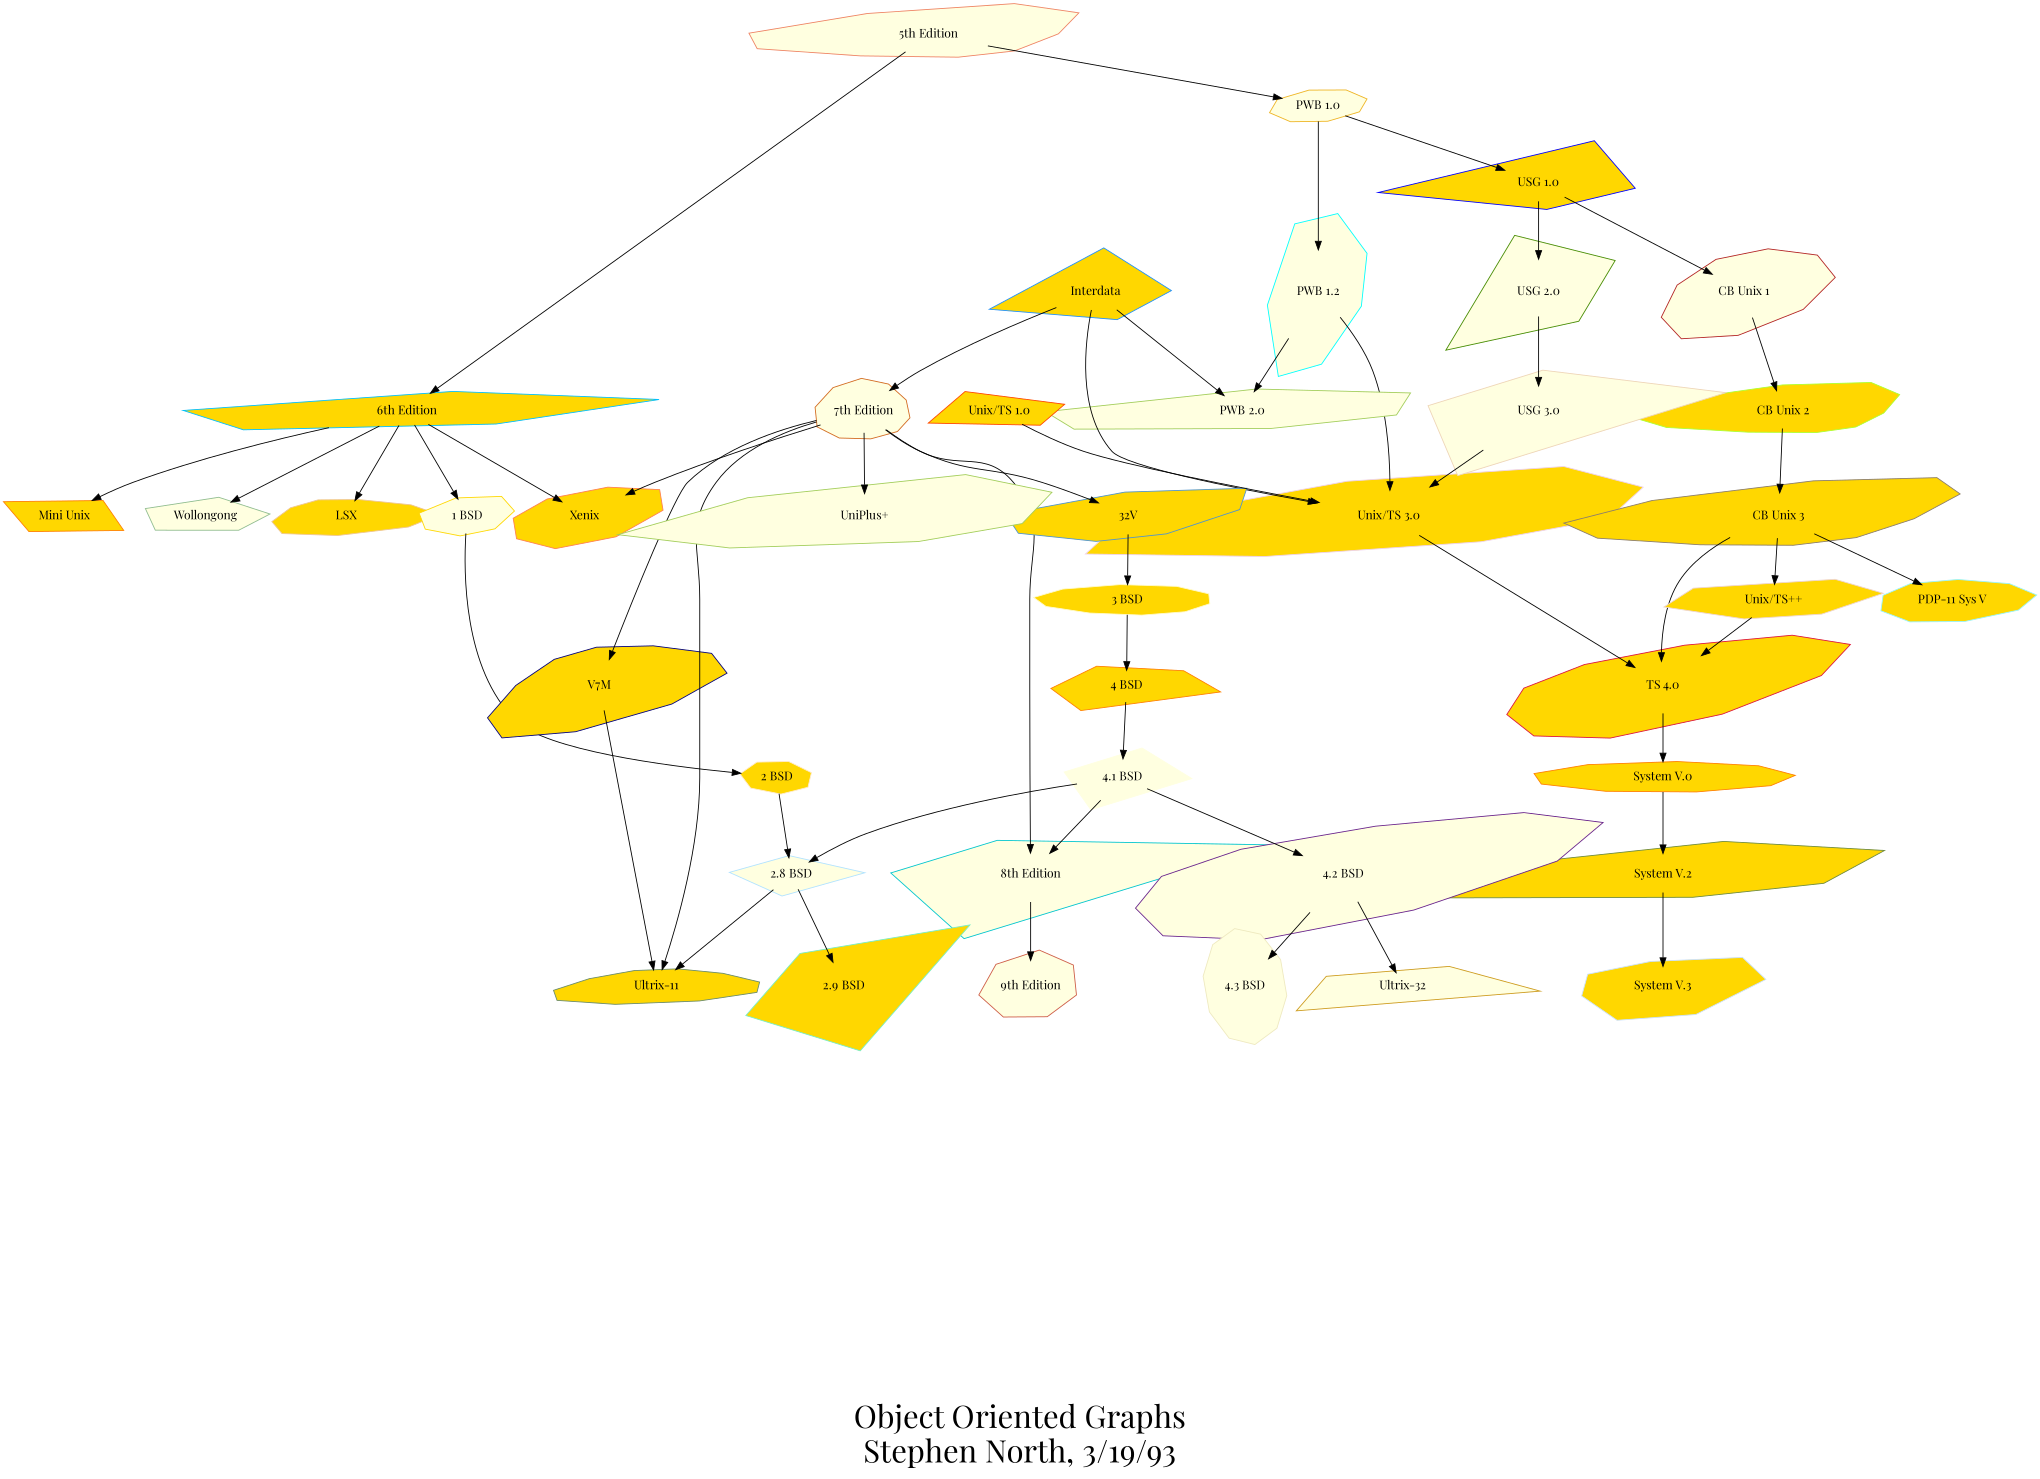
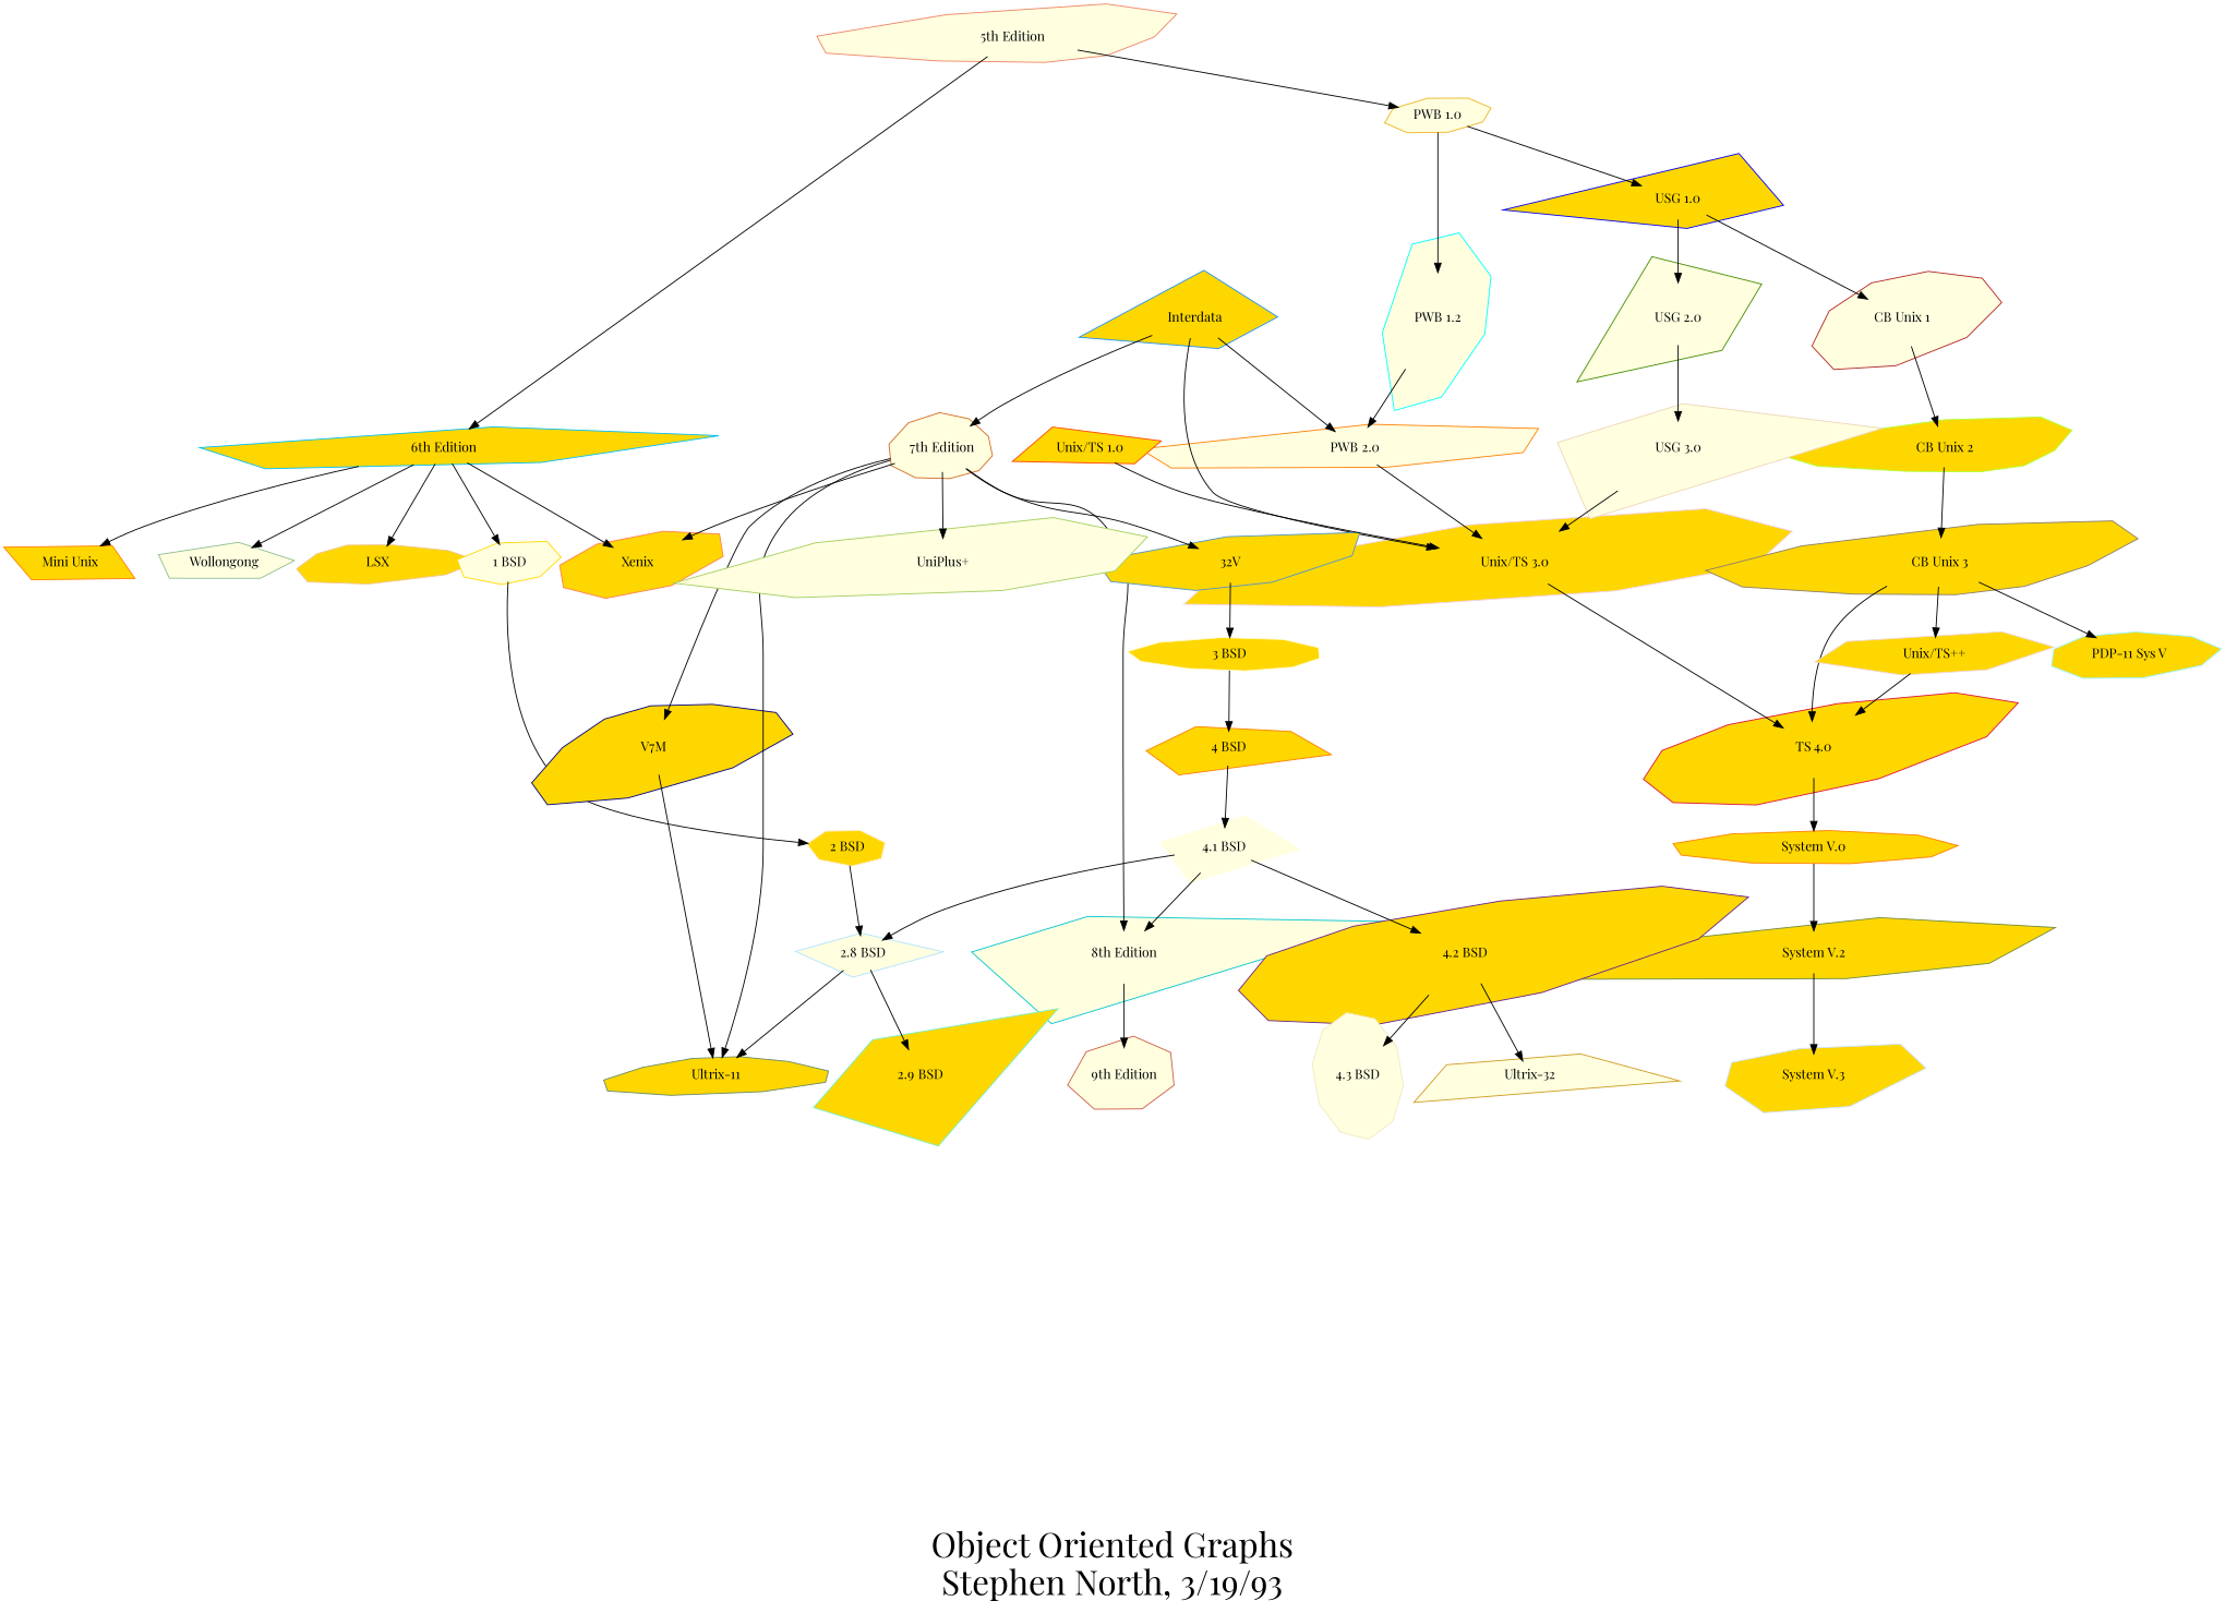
  digraph {
    fontname="Playfair Display"
    fontsize=36
    label="\n\n\n\nObject Oriented Graphs\nStephen North, 3/19/93"
    rankdir=TB
    node [color=darkorange1 fillcolor=gold fontname="Playfair Display" orientation=50 shape=polygon sides=4 style=filled]
    edge [fontname="Playfair Display"]
    "5th Edition" [color=salmon2 distortion=0.936354 fillcolor=lightyellow height=0.62845 orientation=28 sides=9 skew=-0.126818 width=2.4513]
    "6th Edition" [color=deepskyblue distortion=0.238792 height=0.53832 orientation=11 sides=5 skew=0.995935 width=3.0296]
    "PWB 1.0" [color=goldenrod2 distortion=0.019636 fillcolor=lightyellow height=0.5066 orientation=79 sides=8 skew=-0.440424 width=1.4853]
    LSX [color=burlywood2 distortion=-0.698271 height=0.53598 orientation=22 sides=9 skew=-0.195492 width=1.2854]
    "1 BSD" [color=gold1 distortion=0.265084 fillcolor=lightyellow height=0.54133 orientation=26 sides=7 skew=0.403659 width=1.2966]
    "Mini Unix" [distortion=0.039386 height=0.5 orientation=2 skew=-0.461120 width=1.8383]
    Wollongong [color=darkseagreen distortion=0.228564 fillcolor=lightyellow height=0.5333 orientation=63 sides=5 skew=-0.062846 width=2.0754]
    Xenix [color=coral distortion=-0.337997 height=0.63729 orientation=52 sides=8 skew=-0.760726 width=1.3725]
    "PWB 1.2" [color=cyan distortion=0.640971 fillcolor=lightyellow height=0.88033 orientation=84 sides=7 skew=-0.768455 width=1.5343]
    "USG 1.0" [color=blue distortion=0.758942 height=0.69721 orientation=42 skew=0.039886 width=2.5691]
    "2 BSD" [color=blanchedalmond distortion=-0.010661 height=0.51591 orientation=84 sides=7 skew=0.179249 width=1.1823]
    Interdata [color=dodgerblue1 distortion=0.624013 height=0.704 orientation=56 skew=0.101396 width=2.2595]
    "Unix/TS 3.0" [color=thistle2 distortion=0.731383 height=0.73633 orientation=43 sides=8 skew=-0.824612 width=3.1145]
-   "PWB 2.0" [color=darkolivegreen3 distortion=0.592100 fillcolor=lightyellow height=0.56098 orientation=34 sides=6 skew=-0.719269 width=2.4677]
+   "PWB 2.0" [distortion=0.592100 fillcolor=lightyellow height=0.56098 orientation=34 sides=6 skew=-0.719269 width=2.4677]
    "7th Edition" [color=chocolate distortion=0.298417 fillcolor=lightyellow height=0.64255 orientation=65 sides=10 skew=0.310367 width=1.5756]
    "CB Unix 1" [color=firebrick distortion=-0.348692 fillcolor=lightyellow height=0.72208 orientation=42 sides=9 skew=0.767058 width=1.9071]
    "USG 2.0" [color=chartreuse4 distortion=0.748625 fillcolor=lightyellow height=0.77619 orientation=74 skew=-0.647656 width=2.1404]
    "2.8 BSD" [color=lightskyblue1 distortion=-0.239422 fillcolor=lightyellow height=0.55846 orientation=44 skew=0.053841 width=1.9826]
    "TS 4.0" [color=crimson distortion=-0.641701 height=0.75173 sides=10 skew=-0.952502 width=1.9652]
    "8th Edition" [color=turquoise3 distortion=-0.997093 fillcolor=lightyellow height=0.80427 skew=-0.061117 width=3.2588]
    "32V" [color=steelblue3 distortion=0.878516 height=0.60598 orientation=19 sides=7 skew=0.592905 width=1.4313]
    V7M [color=navy distortion=-0.960249 height=0.74745 orientation=32 sides=10 skew=0.460424 width=1.464]
    "Ultrix-11" [color=darkseagreen4 distortion=-0.633186 height=0.53138 orientation=10 sides=10 skew=0.333125 width=1.7678]
    "UniPlus+" [color=darkolivegreen3 distortion=0.788483 fillcolor=lightyellow height=0.69194 orientation=39 sides=7 skew=-0.526284 width=2.5716]
    "CB Unix 2" [color=greenyellow distortion=0.851818 height=0.61186 orientation=32 sides=10 skew=-0.020120 width=2.2509]
    "USG 3.0" [color=bisque2 distortion=-0.848455 fillcolor=lightyellow height=0.80243 orientation=44 skew=0.267152 width=2.7019]
    "2.9 BSD" [color=aquamarine2 distortion=-0.843381 height=0.80291 orientation=70 skew=-0.601395 width=2.3681]
    "System V.0" [distortion=0.021556 height=0.5 orientation=26 sides=9 skew=-0.729938 width=2.3353]
    "9th Edition" [color=coral3 distortion=0.138690 fillcolor=lightyellow height=0.66083 orientation=55 sides=7 skew=0.554049 width=1.6632]
    "3 BSD" [color=lemonchiffon distortion=0.251820 height=0.5 orientation=18 sides=10 skew=-0.530618 width=1.5586]
    "System V.2" [color=darkolivegreen4 distortion=0.985153 height=0.64346 orientation=33 sides=6 skew=-0.399752 width=3.0494]
    "4 BSD" [distortion=-0.772300 height=0.58561 orientation=24 sides=5 skew=-0.028475 width=1.7389]
    "4.1 BSD" [color=lightyellow1 distortion=-0.226170 fillcolor=lightyellow height=0.6378 orientation=38 skew=0.504053 width=1.9469]
-   "4.2 BSD" [color=darkorchid4 distortion=-0.807349 fillcolor=lightyellow height=0.81143 sides=10 skew=-0.908842 width=2.4777]
+   "4.2 BSD" [color=darkorchid4 distortion=-0.807349 height=0.81143 sides=10 skew=-0.908842 width=2.4777]
    "4.3 BSD" [color=lemonchiffon2 distortion=-0.030619 fillcolor=lightyellow height=0.77622 orientation=76 sides=10 skew=0.985021 width=1.3478]
    "Ultrix-32" [color=goldenrod3 distortion=-0.644209 fillcolor=lightyellow height=0.58223 orientation=21 skew=0.307836 width=2.3681]
    "CB Unix 3" [color=bisque4 distortion=0.992237 height=0.674 orientation=29 sides=10 skew=0.256102 width=2.5175]
    "Unix/TS++" [color=mistyrose2 distortion=0.545461 height=0.55238 orientation=16 sides=6 skew=0.313589 width=2.1927]
    "PDP-11 Sys V" [color=cadetblue1 distortion=-0.267769 height=0.55754 orientation=40 sides=9 skew=0.271226 width=2.2825]
    "Unix/TS 1.0" [color=orangered distortion=0.305594 height=0.5422 orientation=75 skew=0.070516 width=2.2979]
    "System V.3" [color=lightsteelblue1 distortion=-0.687574 height=0.64742 orientation=58 sides=7 skew=-0.180116 width=2.2061]
    "5th Edition" -> "6th Edition"
    "5th Edition" -> "PWB 1.0"
    "6th Edition" -> LSX
    "6th Edition" -> "1 BSD"
    "6th Edition" -> "Mini Unix"
    "6th Edition" -> Wollongong
    "6th Edition" -> Xenix
    "PWB 1.0" -> "PWB 1.2"
    "PWB 1.0" -> "USG 1.0"
    "1 BSD" -> "2 BSD"
    "PWB 1.2" -> "PWB 2.0"
    "USG 1.0" -> "CB Unix 1"
    "USG 1.0" -> "USG 2.0"
    "2 BSD" -> "2.8 BSD"
    Interdata -> "Unix/TS 3.0"
    Interdata -> "PWB 2.0"
    Interdata -> "7th Edition"
    "Unix/TS 3.0" -> "TS 4.0"
-   "PWB 1.2" -> "Unix/TS 3.0"
+   "PWB 2.0" -> "Unix/TS 3.0"
    "7th Edition" -> Xenix
    "7th Edition" -> "8th Edition"
    "7th Edition" -> "32V"
    "7th Edition" -> V7M
    "7th Edition" -> "Ultrix-11"
    "7th Edition" -> "UniPlus+"
    "CB Unix 1" -> "CB Unix 2"
    "USG 2.0" -> "USG 3.0"
    "2.8 BSD" -> "Ultrix-11"
    "2.8 BSD" -> "2.9 BSD"
    "TS 4.0" -> "System V.0"
    "8th Edition" -> "9th Edition"
    "32V" -> "3 BSD"
    V7M -> "Ultrix-11"
    "CB Unix 2" -> "CB Unix 3"
    "USG 3.0" -> "Unix/TS 3.0"
    "System V.0" -> "System V.2"
    "3 BSD" -> "4 BSD"
    "System V.2" -> "System V.3"
    "4 BSD" -> "4.1 BSD"
    "4.1 BSD" -> "2.8 BSD"
    "4.1 BSD" -> "8th Edition"
    "4.1 BSD" -> "4.2 BSD"
    "4.2 BSD" -> "4.3 BSD"
    "4.2 BSD" -> "Ultrix-32"
    "CB Unix 3" -> "TS 4.0"
    "CB Unix 3" -> "Unix/TS++"
    "CB Unix 3" -> "PDP-11 Sys V"
    "Unix/TS++" -> "TS 4.0"
    "Unix/TS 1.0" -> "Unix/TS 3.0"
  }
